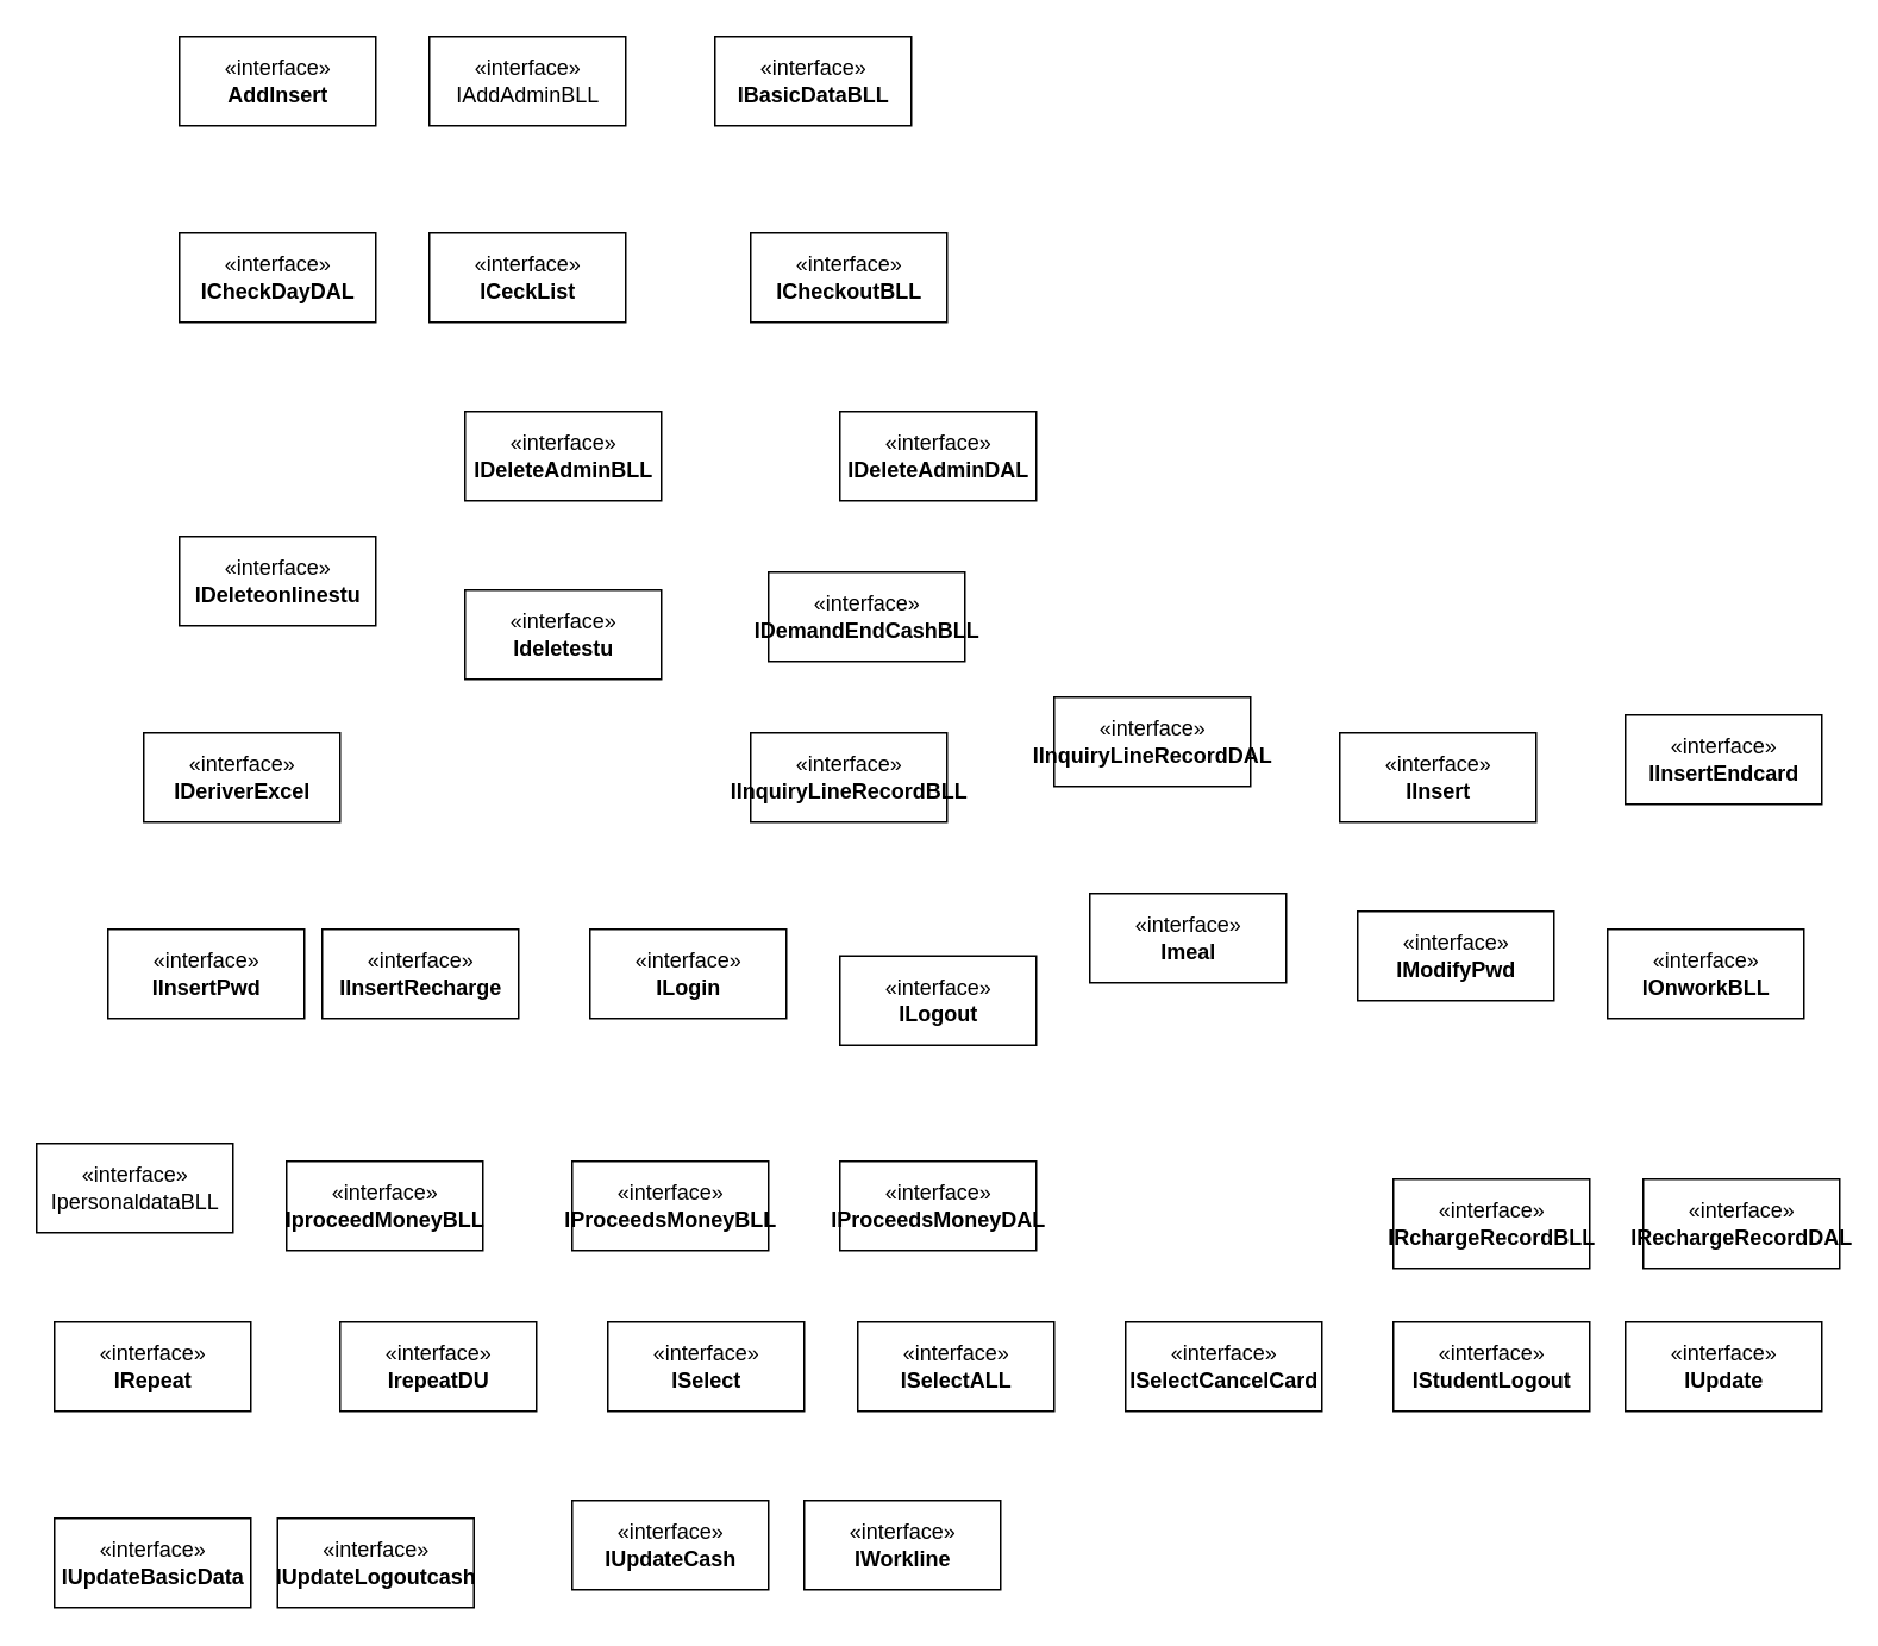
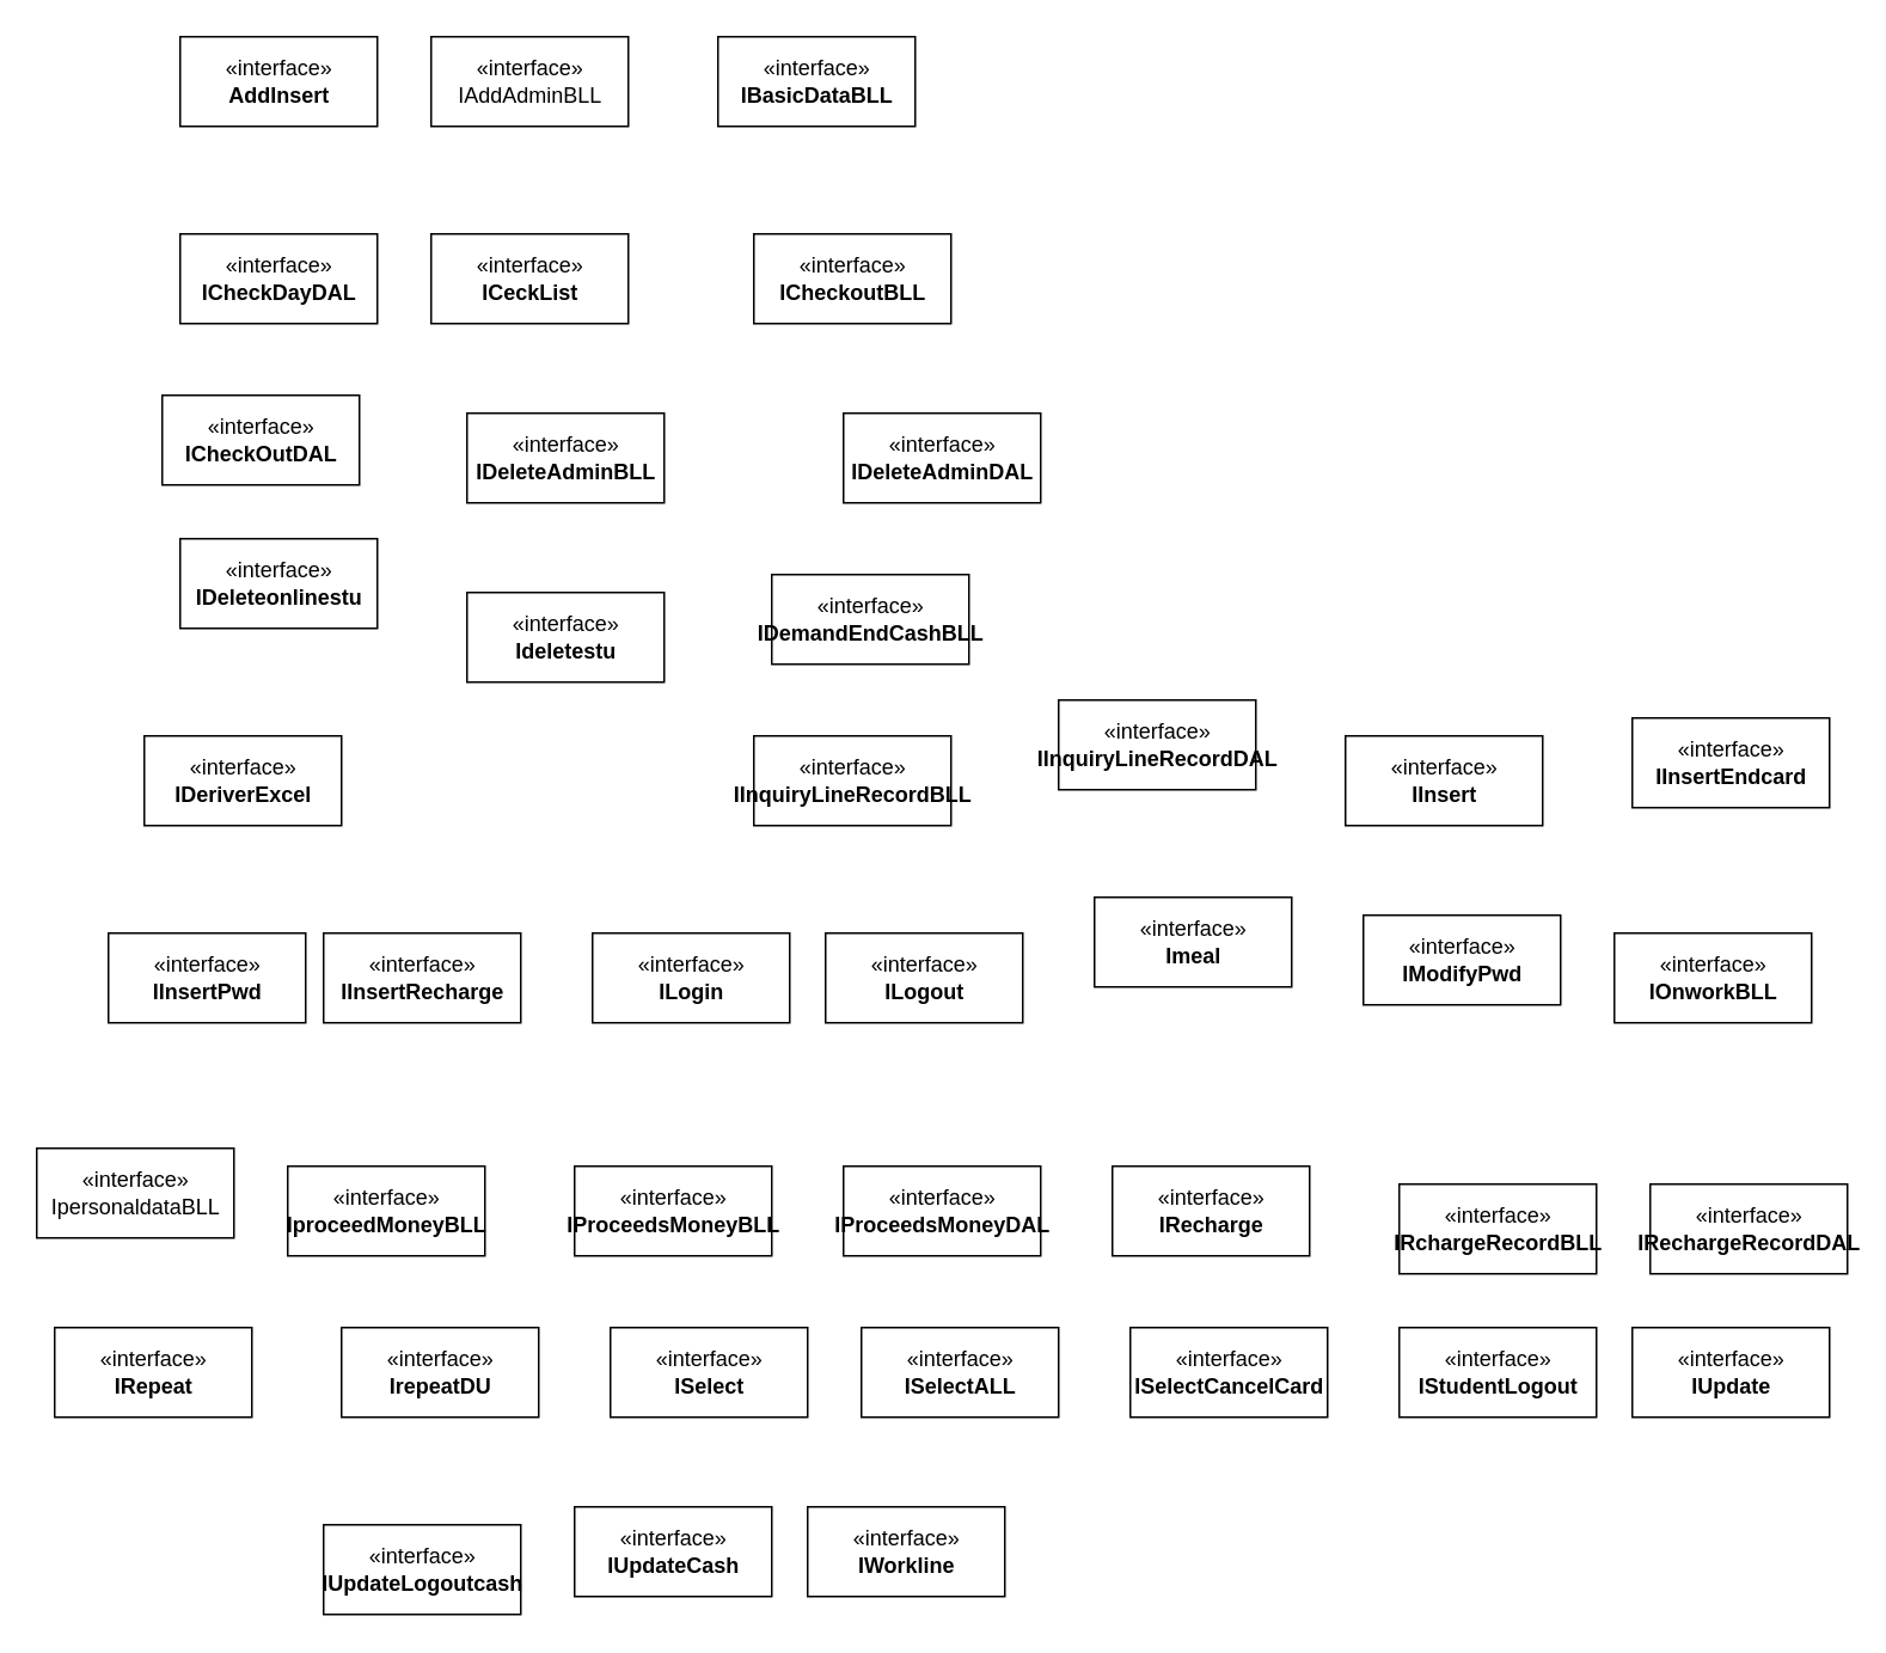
  <mxCell id="0" />
  <mxCell id="1" parent="0" />
  <mxCell id="2" value="«interface»&lt;br&gt;&lt;b&gt;AddInsert&lt;/b&gt;" style="html=1;" parent="1" vertex="1"><mxGeometry x="100" y="20" width="110" height="50" as="geometry" /></mxCell>
  <mxCell id="3" value="«interface»&lt;br&gt;IAddAdminBLL" style="html=1;" parent="1" vertex="1"><mxGeometry x="240" y="20" width="110" height="50" as="geometry" /></mxCell>
  <mxCell id="4" value="«interface»&lt;br&gt;&lt;b&gt;IBasicDataBLL&lt;/b&gt;" style="html=1;" parent="1" vertex="1"><mxGeometry x="400" y="20" width="110" height="50" as="geometry" /></mxCell>
  <mxCell id="5" value="«interface»&lt;br&gt;&lt;b&gt;ICheckDayDAL&lt;/b&gt;" style="html=1;" vertex="1" parent="1"><mxGeometry x="100" y="130" width="110" height="50" as="geometry" /></mxCell>
  <mxCell id="6" value="«interface»&lt;br&gt;&lt;b&gt;ICeckList&lt;/b&gt;" style="html=1;" vertex="1" parent="1"><mxGeometry x="240" y="130" width="110" height="50" as="geometry" /></mxCell>
  <mxCell id="7" value="«interface»&lt;br&gt;&lt;b&gt;ICheckoutBLL&lt;/b&gt;" style="html=1;" vertex="1" parent="1"><mxGeometry x="420" y="130" width="110" height="50" as="geometry" /></mxCell>
+ <mxCell id="8" value="«interface»&lt;br&gt;&lt;b&gt;ICheckOutDAL&lt;/b&gt;" style="html=1;" vertex="1" parent="1"><mxGeometry x="90" y="220" width="110" height="50" as="geometry" /></mxCell>
  <mxCell id="9" value="«interface»&lt;br&gt;&lt;b&gt;IDeleteAdminBLL&lt;/b&gt;" style="html=1;" vertex="1" parent="1"><mxGeometry x="260" y="230" width="110" height="50" as="geometry" /></mxCell>
  <mxCell id="10" value="«interface»&lt;br&gt;&lt;b&gt;IDeleteAdminDAL&lt;/b&gt;" style="html=1;" vertex="1" parent="1"><mxGeometry x="470" y="230" width="110" height="50" as="geometry" /></mxCell>
  <mxCell id="11" value="«interface»&lt;br&gt;&lt;b&gt;IDeleteonlinestu&lt;/b&gt;" style="html=1;" vertex="1" parent="1"><mxGeometry x="100" y="300" width="110" height="50" as="geometry" /></mxCell>
  <mxCell id="12" value="«interface»&lt;br&gt;&lt;b&gt;Ideletestu&lt;/b&gt;" style="html=1;" vertex="1" parent="1"><mxGeometry x="260" y="330" width="110" height="50" as="geometry" /></mxCell>
  <mxCell id="13" value="«interface»&lt;br&gt;&lt;b&gt;IDemandEndCashBLL&lt;/b&gt;" style="html=1;" vertex="1" parent="1"><mxGeometry x="430" y="320" width="110" height="50" as="geometry" /></mxCell>
  <mxCell id="14" value="«interface»&lt;br&gt;&lt;b&gt;IDeriverExcel&lt;/b&gt;" style="html=1;" vertex="1" parent="1"><mxGeometry x="80" y="410" width="110" height="50" as="geometry" /></mxCell>
  <mxCell id="15" value="«interface»&lt;br&gt;&lt;b&gt;IInquiryLineRecordBLL&lt;/b&gt;" style="html=1;" vertex="1" parent="1"><mxGeometry x="420" y="410" width="110" height="50" as="geometry" /></mxCell>
  <mxCell id="16" value="«interface»&lt;br&gt;&lt;b&gt;IInquiryLineRecordDAL&lt;/b&gt;" style="html=1;" vertex="1" parent="1"><mxGeometry x="590" y="390" width="110" height="50" as="geometry" /></mxCell>
  <mxCell id="17" value="«interface»&lt;br&gt;&lt;b&gt;IInsert&lt;/b&gt;" style="html=1;" vertex="1" parent="1"><mxGeometry x="750" y="410" width="110" height="50" as="geometry" /></mxCell>
  <mxCell id="18" value="«interface»&lt;br&gt;&lt;b&gt;IInsertEndcard&lt;/b&gt;" style="html=1;" vertex="1" parent="1"><mxGeometry x="910" y="400" width="110" height="50" as="geometry" /></mxCell>
  <mxCell id="19" value="«interface»&lt;br&gt;&lt;b&gt;IInsertPwd&lt;/b&gt;" style="html=1;" vertex="1" parent="1"><mxGeometry x="60" y="520" width="110" height="50" as="geometry" /></mxCell>
  <mxCell id="20" value="«interface»&lt;br&gt;&lt;b&gt;IInsertRecharge&lt;/b&gt;" style="html=1;" vertex="1" parent="1"><mxGeometry x="180" y="520" width="110" height="50" as="geometry" /></mxCell>
  <mxCell id="21" value="«interface»&lt;br&gt;&lt;b&gt;ILogin&lt;/b&gt;" style="html=1;" vertex="1" parent="1"><mxGeometry x="330" y="520" width="110" height="50" as="geometry" /></mxCell>
- <mxCell id="22" value="«interface»&lt;br&gt;&lt;b&gt;ILogout&lt;/b&gt;" style="html=1;" vertex="1" parent="1"><mxGeometry x="470" y="535" width="110" height="50" as="geometry" /></mxCell>
+ <mxCell id="22" value="«interface»&lt;br&gt;&lt;b&gt;ILogout&lt;/b&gt;" style="html=1;" vertex="1" parent="1"><mxGeometry x="460" y="520" width="110" height="50" as="geometry" /></mxCell>
  <mxCell id="23" value="«interface»&lt;br&gt;&lt;b&gt;Imeal&lt;/b&gt;" style="html=1;" vertex="1" parent="1"><mxGeometry x="610" y="500" width="110" height="50" as="geometry" /></mxCell>
  <mxCell id="24" value="«interface»&lt;br&gt;&lt;b&gt;IModifyPwd&lt;/b&gt;" style="html=1;" vertex="1" parent="1"><mxGeometry x="760" y="510" width="110" height="50" as="geometry" /></mxCell>
  <mxCell id="25" value="«interface»&lt;br&gt;&lt;b&gt;IOnworkBLL&lt;/b&gt;" style="html=1;" vertex="1" parent="1"><mxGeometry x="900" y="520" width="110" height="50" as="geometry" /></mxCell>
  <mxCell id="26" value="«interface»&lt;br&gt;IpersonaldataBLL" style="html=1;" vertex="1" parent="1"><mxGeometry x="20" y="640" width="110" height="50" as="geometry" /></mxCell>
  <mxCell id="27" value="«interface»&lt;br&gt;&lt;b&gt;IproceedMoneyBLL&lt;/b&gt;" style="html=1;" vertex="1" parent="1"><mxGeometry x="160" y="650" width="110" height="50" as="geometry" /></mxCell>
  <mxCell id="28" value="«interface»&lt;br&gt;&lt;b&gt;IProceedsMoneyBLL&lt;/b&gt;" style="html=1;" vertex="1" parent="1"><mxGeometry x="320" y="650" width="110" height="50" as="geometry" /></mxCell>
  <mxCell id="29" value="«interface»&lt;br&gt;&lt;b&gt;IProceedsMoneyDAL&lt;/b&gt;" style="html=1;" vertex="1" parent="1"><mxGeometry x="470" y="650" width="110" height="50" as="geometry" /></mxCell>
+ <mxCell id="30" value="«interface»&lt;br&gt;&lt;b&gt;IRecharge&lt;/b&gt;" style="html=1;" vertex="1" parent="1"><mxGeometry x="620" y="650" width="110" height="50" as="geometry" /></mxCell>
  <mxCell id="31" value="«interface»&lt;br&gt;&lt;b&gt;IRchargeRecordBLL&lt;/b&gt;" style="html=1;" vertex="1" parent="1"><mxGeometry x="780" y="660" width="110" height="50" as="geometry" /></mxCell>
  <mxCell id="32" value="«interface»&lt;br&gt;&lt;b&gt;IRechargeRecordDAL&lt;/b&gt;" style="html=1;" vertex="1" parent="1"><mxGeometry x="920" y="660" width="110" height="50" as="geometry" /></mxCell>
  <mxCell id="33" value="«interface»&lt;br&gt;&lt;b&gt;IRepeat&lt;/b&gt;" style="html=1;" vertex="1" parent="1"><mxGeometry x="30" y="740" width="110" height="50" as="geometry" /></mxCell>
  <mxCell id="34" value="«interface»&lt;br&gt;&lt;b&gt;IrepeatDU&lt;/b&gt;" style="html=1;" vertex="1" parent="1"><mxGeometry x="190" y="740" width="110" height="50" as="geometry" /></mxCell>
  <mxCell id="35" value="«interface»&lt;br&gt;&lt;b&gt;ISelect&lt;/b&gt;" style="html=1;" vertex="1" parent="1"><mxGeometry x="340" y="740" width="110" height="50" as="geometry" /></mxCell>
  <mxCell id="36" value="«interface»&lt;br&gt;&lt;b&gt;ISelectALL&lt;/b&gt;" style="html=1;" vertex="1" parent="1"><mxGeometry x="480" y="740" width="110" height="50" as="geometry" /></mxCell>
  <mxCell id="37" value="«interface»&lt;br&gt;&lt;b&gt;ISelectCancelCard&lt;/b&gt;" style="html=1;" vertex="1" parent="1"><mxGeometry x="630" y="740" width="110" height="50" as="geometry" /></mxCell>
  <mxCell id="38" value="«interface»&lt;br&gt;&lt;b&gt;IStudentLogout&lt;/b&gt;" style="html=1;" vertex="1" parent="1"><mxGeometry x="780" y="740" width="110" height="50" as="geometry" /></mxCell>
  <mxCell id="39" value="«interface»&lt;br&gt;&lt;b&gt;IUpdate&lt;/b&gt;" style="html=1;" vertex="1" parent="1"><mxGeometry x="910" y="740" width="110" height="50" as="geometry" /></mxCell>
- <mxCell id="40" value="«interface»&lt;br&gt;&lt;b&gt;IUpdateBasicData&lt;/b&gt;" style="html=1;" vertex="1" parent="1"><mxGeometry x="30" y="850" width="110" height="50" as="geometry" /></mxCell>
- <mxCell id="41" value="«interface»&lt;br&gt;&lt;b&gt;IUpdateLogoutcash&lt;/b&gt;" style="html=1;" vertex="1" parent="1"><mxGeometry x="155" y="850" width="110" height="50" as="geometry" /></mxCell>
+ <mxCell id="41" value="«interface»&lt;br&gt;&lt;b&gt;IUpdateLogoutcash&lt;/b&gt;" style="html=1;" vertex="1" parent="1"><mxGeometry x="180" y="850" width="110" height="50" as="geometry" /></mxCell>
  <mxCell id="42" value="«interface»&lt;br&gt;&lt;b&gt;IUpdateCash&lt;/b&gt;" style="html=1;" vertex="1" parent="1"><mxGeometry x="320" y="840" width="110" height="50" as="geometry" /></mxCell>
  <mxCell id="43" value="«interface»&lt;br&gt;&lt;b&gt;IWorkline&lt;/b&gt;" style="html=1;" vertex="1" parent="1"><mxGeometry x="450" y="840" width="110" height="50" as="geometry" /></mxCell>
